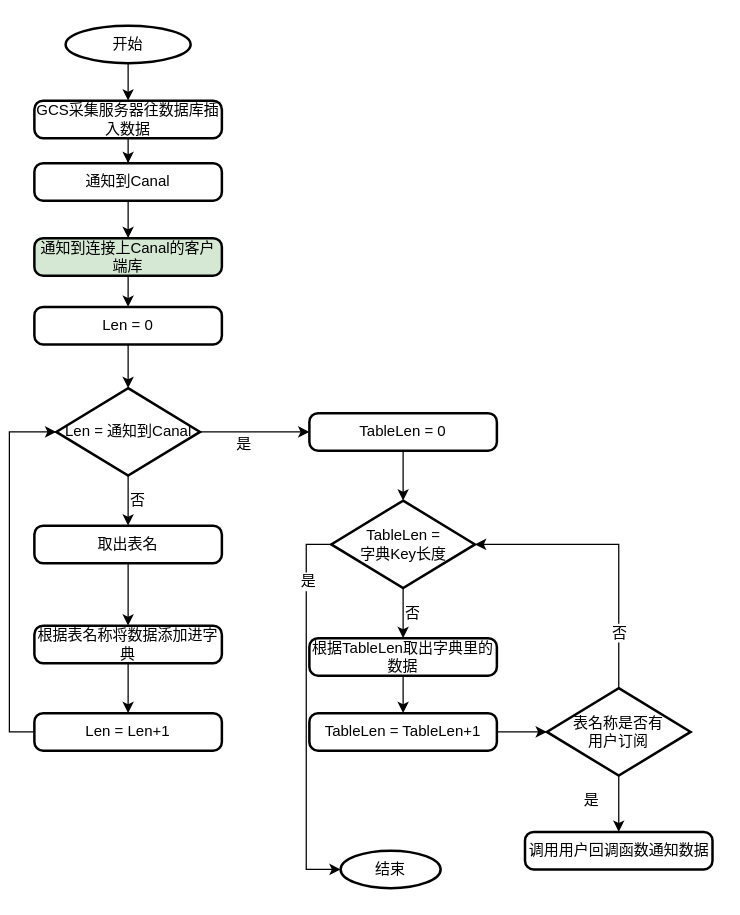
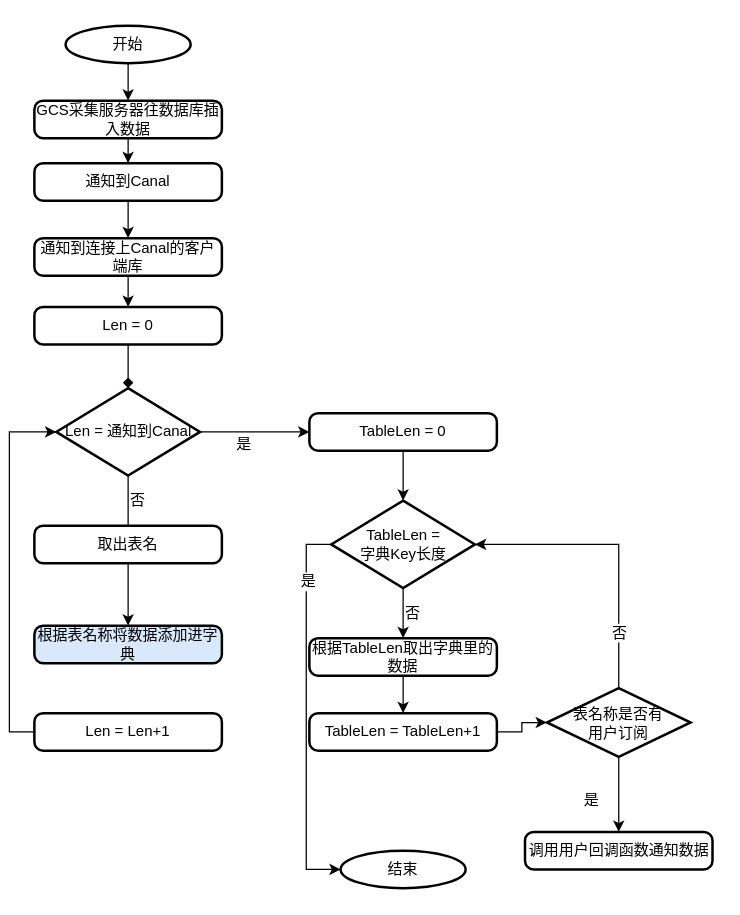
  <mxCell id="0" />
  <mxCell id="1" parent="0" />
  <mxCell id="2" style="edgeStyle=orthogonalEdgeStyle;rounded=0;orthogonalLoop=1;jettySize=auto;html=1;exitX=0.5;exitY=1;exitDx=0;exitDy=0;exitPerimeter=0;" edge="1" parent="1" source="3" target="5"><mxGeometry relative="1" as="geometry" /></mxCell>
  <mxCell id="3" value="开始" style="strokeWidth=2;html=1;shape=mxgraph.flowchart.start_1;whiteSpace=wrap;" vertex="1" parent="1"><mxGeometry x="45" y="20" width="100" height="30" as="geometry" /></mxCell>
  <mxCell id="4" style="edgeStyle=orthogonalEdgeStyle;rounded=0;orthogonalLoop=1;jettySize=auto;html=1;exitX=0.5;exitY=1;exitDx=0;exitDy=0;" edge="1" parent="1" source="5" target="7"><mxGeometry relative="1" as="geometry" /></mxCell>
  <mxCell id="5" value="GCS采集服务器往数据库插入数据" style="rounded=1;whiteSpace=wrap;html=1;absoluteArcSize=1;arcSize=14;strokeWidth=2;" vertex="1" parent="1"><mxGeometry x="20" y="80" width="150" height="30" as="geometry" /></mxCell>
  <mxCell id="6" style="edgeStyle=orthogonalEdgeStyle;rounded=0;orthogonalLoop=1;jettySize=auto;html=1;exitX=0.5;exitY=1;exitDx=0;exitDy=0;" edge="1" parent="1" source="7"><mxGeometry relative="1" as="geometry"><mxPoint x="95" y="190" as="targetPoint" /></mxGeometry></mxCell>
  <mxCell id="7" value="通知到Canal" style="rounded=1;whiteSpace=wrap;html=1;absoluteArcSize=1;arcSize=14;strokeWidth=2;" vertex="1" parent="1"><mxGeometry x="20" y="130" width="150" height="30" as="geometry" /></mxCell>
- <mxCell id="8" value="结束" style="strokeWidth=2;html=1;shape=mxgraph.flowchart.start_1;whiteSpace=wrap;" vertex="1" parent="1"><mxGeometry x="265" y="680" width="80" height="30" as="geometry" /></mxCell>
+ <mxCell id="8" value="结束" style="strokeWidth=2;html=1;shape=mxgraph.flowchart.start_1;whiteSpace=wrap;" vertex="1" parent="1"><mxGeometry x="265" y="680" width="100" height="30" as="geometry" /></mxCell>
  <mxCell id="9" style="edgeStyle=orthogonalEdgeStyle;rounded=0;orthogonalLoop=1;jettySize=auto;html=1;exitX=0.5;exitY=1;exitDx=0;exitDy=0;entryX=0.5;entryY=0;entryDx=0;entryDy=0;" edge="1" parent="1" source="10" target="12"><mxGeometry relative="1" as="geometry" /></mxCell>
- <mxCell id="10" value="通知到连接上Canal的客户端库" style="rounded=1;whiteSpace=wrap;html=1;absoluteArcSize=1;arcSize=14;strokeWidth=2;fillColor=#d5e8d4;" vertex="1" parent="1"><mxGeometry x="20" y="190" width="150" height="30" as="geometry" /></mxCell>
- <mxCell id="11" style="edgeStyle=orthogonalEdgeStyle;rounded=0;orthogonalLoop=1;jettySize=auto;html=1;exitX=0.5;exitY=1;exitDx=0;exitDy=0;entryX=0.5;entryY=0;entryDx=0;entryDy=0;entryPerimeter=0;" edge="1" parent="1" source="12" target="15"><mxGeometry relative="1" as="geometry" /></mxCell>
+ <mxCell id="10" value="通知到连接上Canal的客户端库" style="rounded=1;whiteSpace=wrap;html=1;absoluteArcSize=1;arcSize=14;strokeWidth=2;" vertex="1" parent="1"><mxGeometry x="20" y="190" width="150" height="30" as="geometry" /></mxCell>
+ <mxCell id="11" style="edgeStyle=orthogonalEdgeStyle;rounded=0;orthogonalLoop=1;jettySize=auto;html=1;exitX=0.5;exitY=1;exitDx=0;exitDy=0;entryX=0.5;entryY=0;entryDx=0;entryDy=0;entryPerimeter=0;endArrow=diamond;" edge="1" parent="1" source="12" target="15"><mxGeometry relative="1" as="geometry" /></mxCell>
  <mxCell id="12" value="Len = 0" style="rounded=1;whiteSpace=wrap;html=1;absoluteArcSize=1;arcSize=14;strokeWidth=2;" vertex="1" parent="1"><mxGeometry x="20" y="245" width="150" height="30" as="geometry" /></mxCell>
  <mxCell id="13" style="edgeStyle=orthogonalEdgeStyle;rounded=0;orthogonalLoop=1;jettySize=auto;html=1;" edge="1" parent="1" source="15"><mxGeometry relative="1" as="geometry"><mxPoint x="240" y="345" as="targetPoint" /></mxGeometry></mxCell>
- <mxCell id="14" style="edgeStyle=orthogonalEdgeStyle;rounded=0;orthogonalLoop=1;jettySize=auto;html=1;exitX=0.5;exitY=1;exitDx=0;exitDy=0;exitPerimeter=0;" edge="1" parent="1" source="15" target="17"><mxGeometry relative="1" as="geometry" /></mxCell>
+ <mxCell id="14" style="edgeStyle=orthogonalEdgeStyle;rounded=0;orthogonalLoop=1;jettySize=auto;html=1;exitX=0.5;exitY=1;exitDx=0;exitDy=0;exitPerimeter=0;endArrow=none;" edge="1" parent="1" source="15" target="17"><mxGeometry relative="1" as="geometry" /></mxCell>
  <mxCell id="15" value="Len = 通知到Canal" style="strokeWidth=2;html=1;shape=mxgraph.flowchart.decision;whiteSpace=wrap;" vertex="1" parent="1"><mxGeometry x="37.5" y="310" width="115" height="70" as="geometry" /></mxCell>
  <mxCell id="16" style="edgeStyle=orthogonalEdgeStyle;rounded=0;orthogonalLoop=1;jettySize=auto;html=1;exitX=0.5;exitY=1;exitDx=0;exitDy=0;entryX=0.5;entryY=0;entryDx=0;entryDy=0;" edge="1" parent="1" source="17" target="21"><mxGeometry relative="1" as="geometry" /></mxCell>
  <mxCell id="17" value="取出表名" style="rounded=1;whiteSpace=wrap;html=1;absoluteArcSize=1;arcSize=14;strokeWidth=2;" vertex="1" parent="1"><mxGeometry x="20" y="420" width="150" height="30" as="geometry" /></mxCell>
  <mxCell id="18" style="edgeStyle=orthogonalEdgeStyle;rounded=0;orthogonalLoop=1;jettySize=auto;html=1;exitX=0;exitY=0.5;exitDx=0;exitDy=0;entryX=0;entryY=0.5;entryDx=0;entryDy=0;entryPerimeter=0;" edge="1" parent="1" source="19" target="15"><mxGeometry relative="1" as="geometry" /></mxCell>
  <mxCell id="19" value="Len = Len+1" style="rounded=1;whiteSpace=wrap;html=1;absoluteArcSize=1;arcSize=14;strokeWidth=2;" vertex="1" parent="1"><mxGeometry x="20" y="570" width="150" height="30" as="geometry" /></mxCell>
- <mxCell id="20" style="edgeStyle=orthogonalEdgeStyle;rounded=0;orthogonalLoop=1;jettySize=auto;html=1;exitX=0.5;exitY=1;exitDx=0;exitDy=0;entryX=0.5;entryY=0;entryDx=0;entryDy=0;" edge="1" parent="1" source="21" target="19"><mxGeometry relative="1" as="geometry" /></mxCell>
- <mxCell id="21" value="根据表名称将数据添加进字典" style="rounded=1;whiteSpace=wrap;html=1;absoluteArcSize=1;arcSize=14;strokeWidth=2;" vertex="1" parent="1"><mxGeometry x="20" y="500" width="150" height="30" as="geometry" /></mxCell>
+ <mxCell id="21" value="根据表名称将数据添加进字典" style="rounded=1;whiteSpace=wrap;html=1;absoluteArcSize=1;arcSize=14;strokeWidth=2;fillColor=#dae8fc;" vertex="1" parent="1"><mxGeometry x="20" y="500" width="150" height="30" as="geometry" /></mxCell>
  <mxCell id="22" value="否" style="text;html=1;resizable=0;points=[];autosize=1;align=left;verticalAlign=top;spacingTop=-4;" vertex="1" parent="1"><mxGeometry x="95" y="390" width="30" height="20" as="geometry" /></mxCell>
  <mxCell id="23" value="是" style="text;html=1;resizable=0;points=[];autosize=1;align=left;verticalAlign=top;spacingTop=-4;" vertex="1" parent="1"><mxGeometry x="180" y="345" width="30" height="20" as="geometry" /></mxCell>
  <mxCell id="24" style="edgeStyle=orthogonalEdgeStyle;rounded=0;orthogonalLoop=1;jettySize=auto;html=1;exitX=0.5;exitY=1;exitDx=0;exitDy=0;entryX=0.5;entryY=0;entryDx=0;entryDy=0;entryPerimeter=0;" edge="1" parent="1" source="25" target="29"><mxGeometry relative="1" as="geometry" /></mxCell>
  <mxCell id="25" value="TableLen = 0" style="rounded=1;whiteSpace=wrap;html=1;absoluteArcSize=1;arcSize=14;strokeWidth=2;" vertex="1" parent="1"><mxGeometry x="240" y="330" width="150" height="30" as="geometry" /></mxCell>
  <mxCell id="26" style="edgeStyle=orthogonalEdgeStyle;rounded=0;orthogonalLoop=1;jettySize=auto;html=1;exitX=0.5;exitY=1;exitDx=0;exitDy=0;exitPerimeter=0;entryX=0.5;entryY=0;entryDx=0;entryDy=0;" edge="1" parent="1" source="29" target="31"><mxGeometry relative="1" as="geometry" /></mxCell>
  <mxCell id="27" style="edgeStyle=orthogonalEdgeStyle;rounded=0;orthogonalLoop=1;jettySize=auto;html=1;exitX=0;exitY=0.5;exitDx=0;exitDy=0;exitPerimeter=0;entryX=0;entryY=0.5;entryDx=0;entryDy=0;entryPerimeter=0;" edge="1" parent="1" source="29" target="8"><mxGeometry relative="1" as="geometry" /></mxCell>
  <mxCell id="28" value="是" style="text;html=1;resizable=0;points=[];align=center;verticalAlign=middle;labelBackgroundColor=#ffffff;" vertex="1" connectable="0" parent="27"><mxGeometry x="-0.681" y="1" relative="1" as="geometry"><mxPoint as="offset" /></mxGeometry></mxCell>
  <mxCell id="29" value="TableLen = &lt;br&gt;字典Key长度" style="strokeWidth=2;html=1;shape=mxgraph.flowchart.decision;whiteSpace=wrap;" vertex="1" parent="1"><mxGeometry x="257.5" y="400" width="115" height="70" as="geometry" /></mxCell>
  <mxCell id="30" style="edgeStyle=orthogonalEdgeStyle;rounded=0;orthogonalLoop=1;jettySize=auto;html=1;exitX=0.5;exitY=1;exitDx=0;exitDy=0;entryX=0.5;entryY=0;entryDx=0;entryDy=0;" edge="1" parent="1" source="31" target="33"><mxGeometry relative="1" as="geometry" /></mxCell>
  <mxCell id="31" value="根据TableLen取出字典里的数据" style="rounded=1;whiteSpace=wrap;html=1;absoluteArcSize=1;arcSize=14;strokeWidth=2;" vertex="1" parent="1"><mxGeometry x="240" y="510" width="150" height="30" as="geometry" /></mxCell>
  <mxCell id="32" style="edgeStyle=orthogonalEdgeStyle;rounded=0;orthogonalLoop=1;jettySize=auto;html=1;exitX=1;exitY=0.5;exitDx=0;exitDy=0;entryX=0;entryY=0.5;entryDx=0;entryDy=0;entryPerimeter=0;" edge="1" parent="1" source="33" target="37"><mxGeometry relative="1" as="geometry" /></mxCell>
  <mxCell id="33" value="TableLen = TableLen+1" style="rounded=1;whiteSpace=wrap;html=1;absoluteArcSize=1;arcSize=14;strokeWidth=2;" vertex="1" parent="1"><mxGeometry x="240" y="570" width="150" height="30" as="geometry" /></mxCell>
  <mxCell id="34" style="edgeStyle=orthogonalEdgeStyle;rounded=0;orthogonalLoop=1;jettySize=auto;html=1;exitX=0.5;exitY=0;exitDx=0;exitDy=0;exitPerimeter=0;entryX=1;entryY=0.5;entryDx=0;entryDy=0;entryPerimeter=0;" edge="1" parent="1" source="37" target="29"><mxGeometry relative="1" as="geometry" /></mxCell>
  <mxCell id="35" value="否" style="text;html=1;resizable=0;points=[];align=center;verticalAlign=middle;labelBackgroundColor=#ffffff;" vertex="1" connectable="0" parent="34"><mxGeometry x="-0.591" y="-3" relative="1" as="geometry"><mxPoint x="-3.5" y="2" as="offset" /></mxGeometry></mxCell>
  <mxCell id="36" style="edgeStyle=orthogonalEdgeStyle;rounded=0;orthogonalLoop=1;jettySize=auto;html=1;exitX=0.5;exitY=1;exitDx=0;exitDy=0;exitPerimeter=0;entryX=0.5;entryY=0;entryDx=0;entryDy=0;" edge="1" parent="1" source="37" target="38"><mxGeometry relative="1" as="geometry"><Array as="points"><mxPoint x="488" y="650" /><mxPoint x="488" y="650" /></Array></mxGeometry></mxCell>
- <mxCell id="37" value="表名称是否有&lt;br&gt;用户订阅" style="strokeWidth=2;html=1;shape=mxgraph.flowchart.decision;whiteSpace=wrap;" vertex="1" parent="1"><mxGeometry x="430" y="550" width="115" height="70" as="geometry" /></mxCell>
+ <mxCell id="37" value="表名称是否有&lt;br&gt;用户订阅" style="strokeWidth=2;html=1;shape=mxgraph.flowchart.decision;whiteSpace=wrap;" vertex="1" parent="1"><mxGeometry x="430" y="550" width="115" height="55" as="geometry" /></mxCell>
  <mxCell id="38" value="调用用户回调函数通知数据" style="rounded=1;whiteSpace=wrap;html=1;absoluteArcSize=1;arcSize=14;strokeWidth=2;" vertex="1" parent="1"><mxGeometry x="412.5" y="665" width="150" height="30" as="geometry" /></mxCell>
  <mxCell id="39" value="是" style="text;html=1;resizable=0;points=[];autosize=1;align=left;verticalAlign=top;spacingTop=-4;" vertex="1" parent="1"><mxGeometry x="457.5" y="630" width="30" height="20" as="geometry" /></mxCell>
  <mxCell id="40" value="否" style="text;html=1;resizable=0;points=[];autosize=1;align=left;verticalAlign=top;spacingTop=-4;" vertex="1" parent="1"><mxGeometry x="315" y="480" width="30" height="20" as="geometry" /></mxCell>
